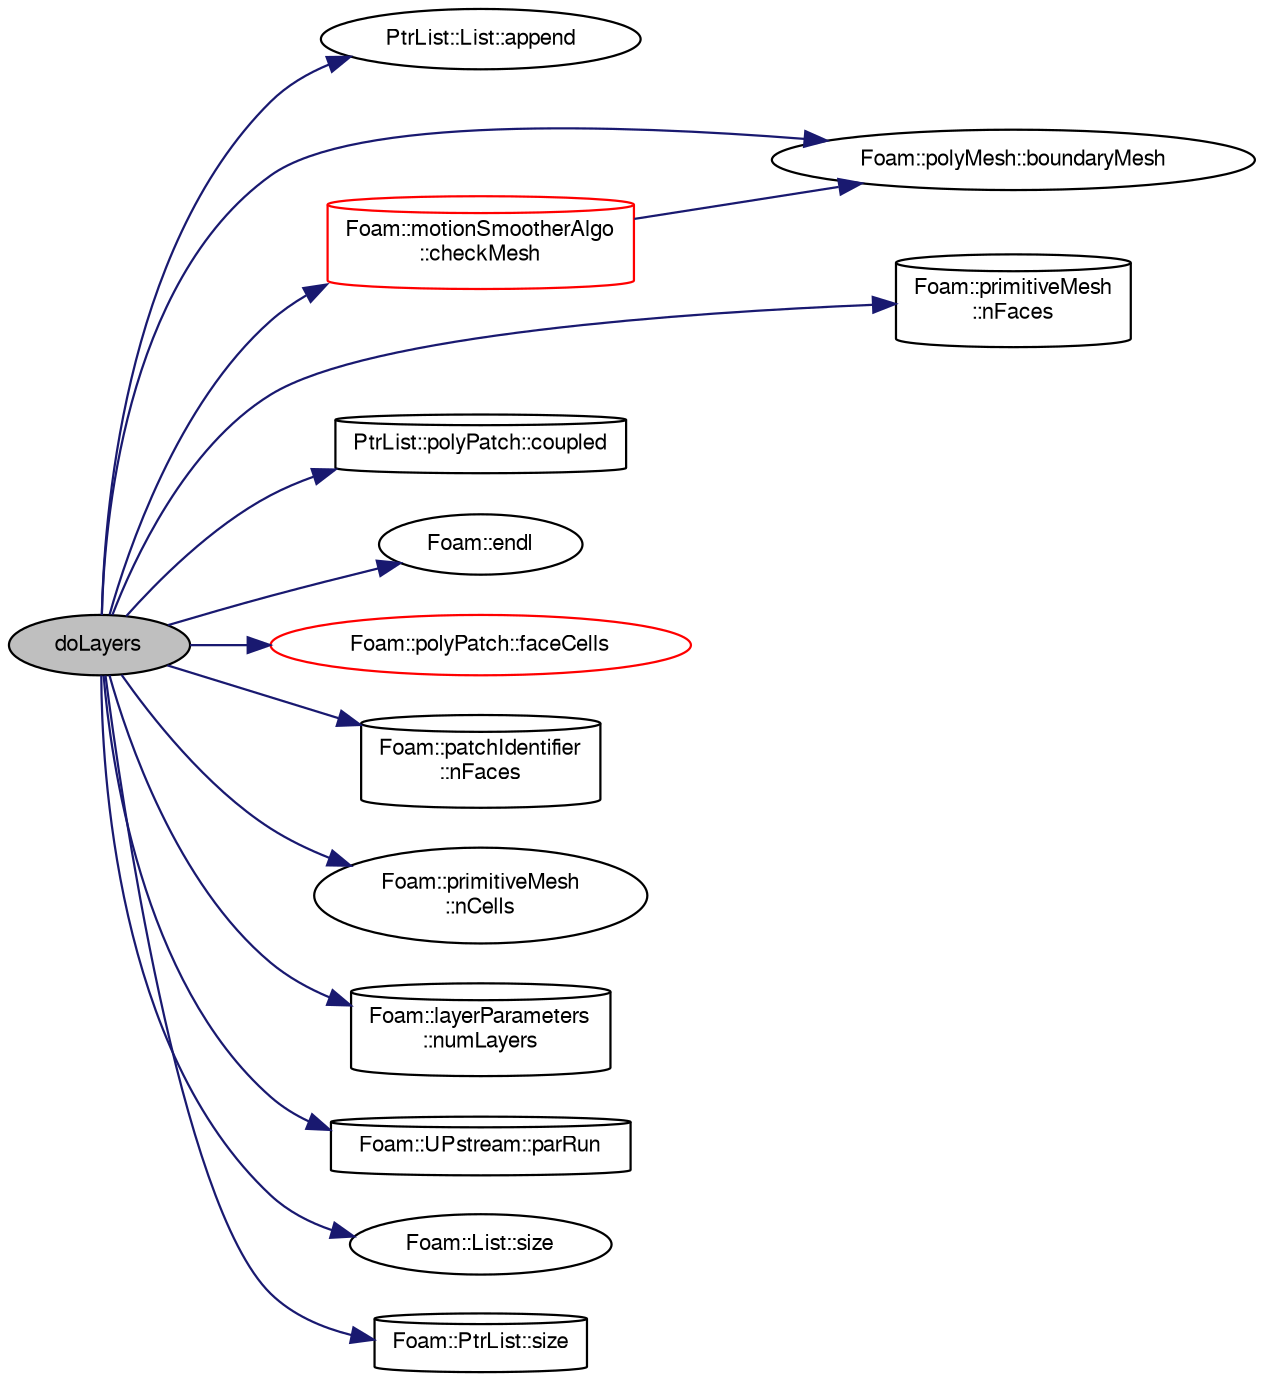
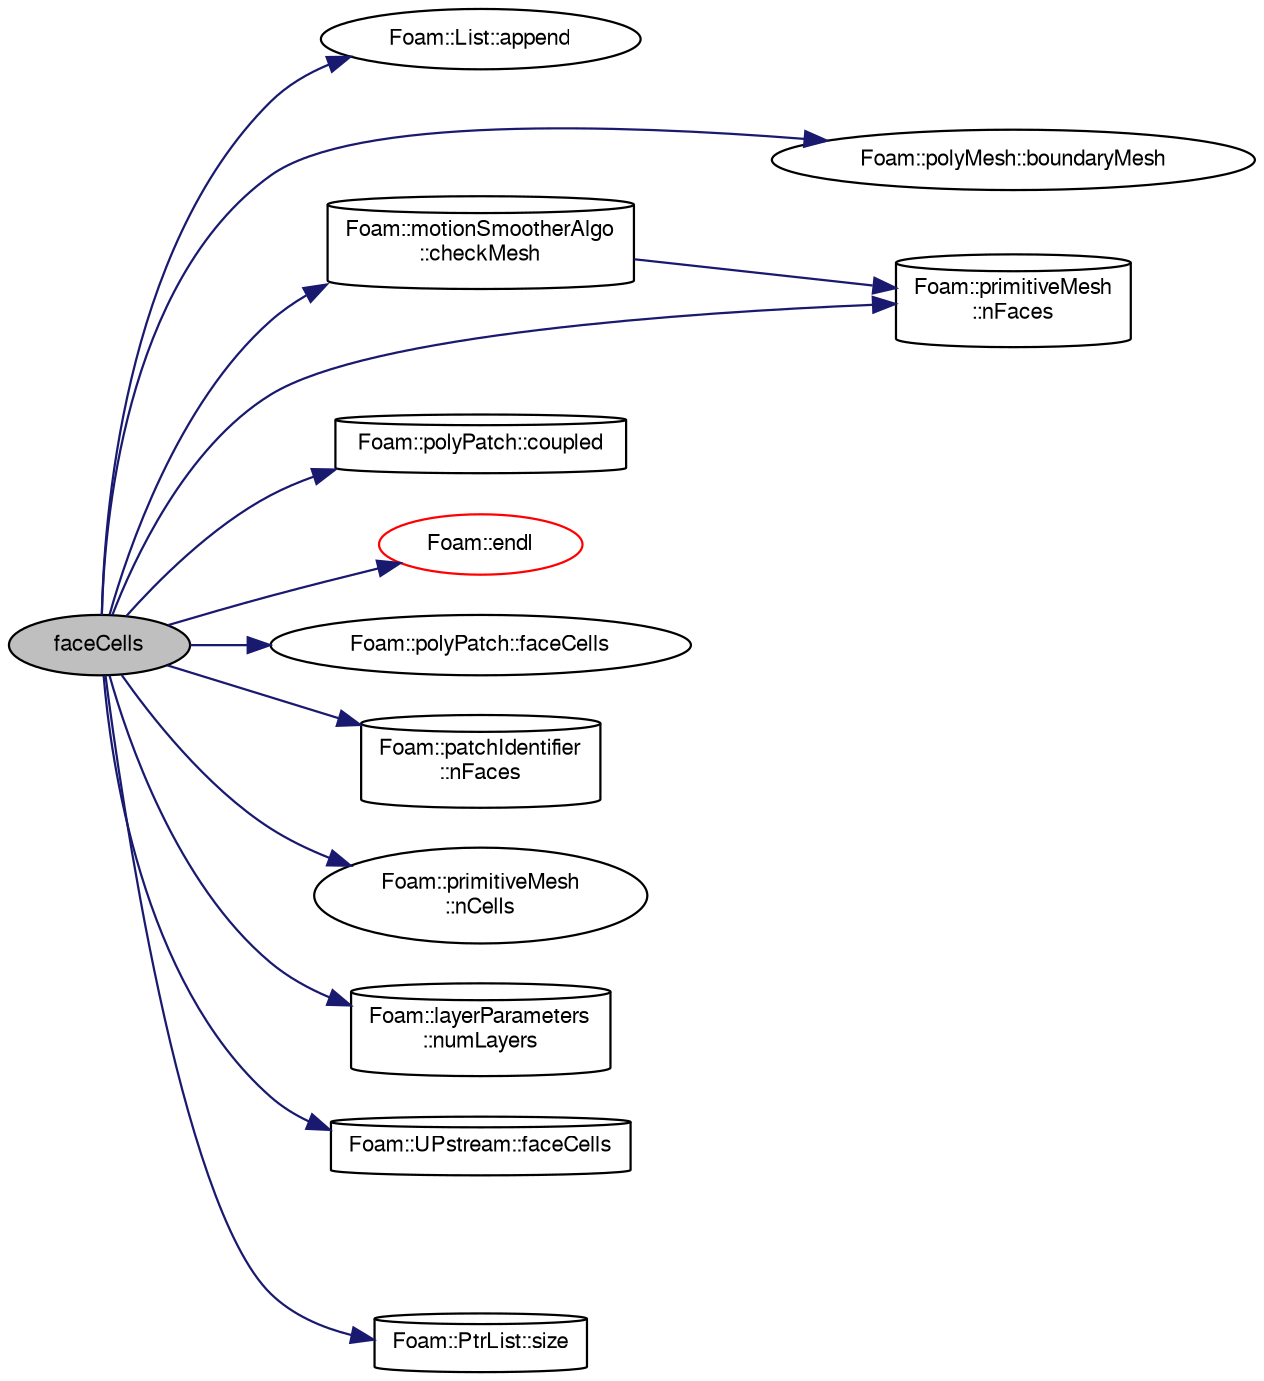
  digraph {
    rankdir=LR
    node [color=black fontname=FreeSans fontsize=10 shape=ellipse]
    edge [color=midnightblue fontname=FreeSans fontsize=10 labelfontname=FreeSans labelfontsize=10 style=solid]
-   n1 [fillcolor=grey75 fontcolor=black height=0.2 label=doLayers style=filled width=0.4]
-   n2 [height=0.2 label="PtrList::List::append" width=0.4]
+   n1 [fillcolor=grey75 fontcolor=black height=0.2 label=faceCells style=filled width=0.4]
+   n2 [height=0.2 label="Foam::List::append" width=0.4]
    n3 [height=0.2 label="Foam::polyMesh::boundaryMesh" width=0.4]
-   n4 [color=red height=0.2 label="Foam::motionSmootherAlgo\l::checkMesh" shape=cylinder width=0.4]
+   n4 [height=0.2 label="Foam::motionSmootherAlgo\l::checkMesh" shape=cylinder width=0.4]
    n5 [height=0.2 label="Foam::primitiveMesh\l::nFaces" shape=cylinder width=0.4]
-   n6 [height=0.2 label="PtrList::polyPatch::coupled" shape=cylinder width=0.4]
-   n7 [height=0.2 label="Foam::endl" width=0.4]
-   n8 [color=red height=0.2 label="Foam::polyPatch::faceCells" width=0.4]
+   n6 [height=0.2 label="Foam::polyPatch::coupled" shape=cylinder width=0.4]
+   n7 [color=red height=0.2 label="Foam::endl" width=0.4]
+   n8 [height=0.2 label="Foam::polyPatch::faceCells" width=0.4]
    n9 [height=0.2 label="Foam::patchIdentifier\l::nFaces" shape=cylinder width=0.4]
    n10 [height=0.2 label="Foam::primitiveMesh\l::nCells" width=0.4]
    n11 [height=0.2 label="Foam::layerParameters\l::numLayers" shape=cylinder width=0.4]
-   n12 [height=0.2 label="Foam::UPstream::parRun" shape=cylinder width=0.4]
-   n13 [height=0.2 label="Foam::List::size" width=0.4]
+   n12 [height=0.2 label="Foam::UPstream::faceCells" shape=cylinder width=0.4]
    n14 [height=0.2 label="Foam::PtrList::size" shape=cylinder width=0.4]
    n1 -> n2
    n1 -> n3
    n1 -> n4
    n1 -> n5
    n1 -> n6
    n1 -> n7
    n1 -> n8
    n1 -> n9
    n1 -> n10
    n1 -> n11
    n1 -> n12
-   n1 -> n13
    n1 -> n14
-   n4 -> n3
+   n4 -> n5
  }
